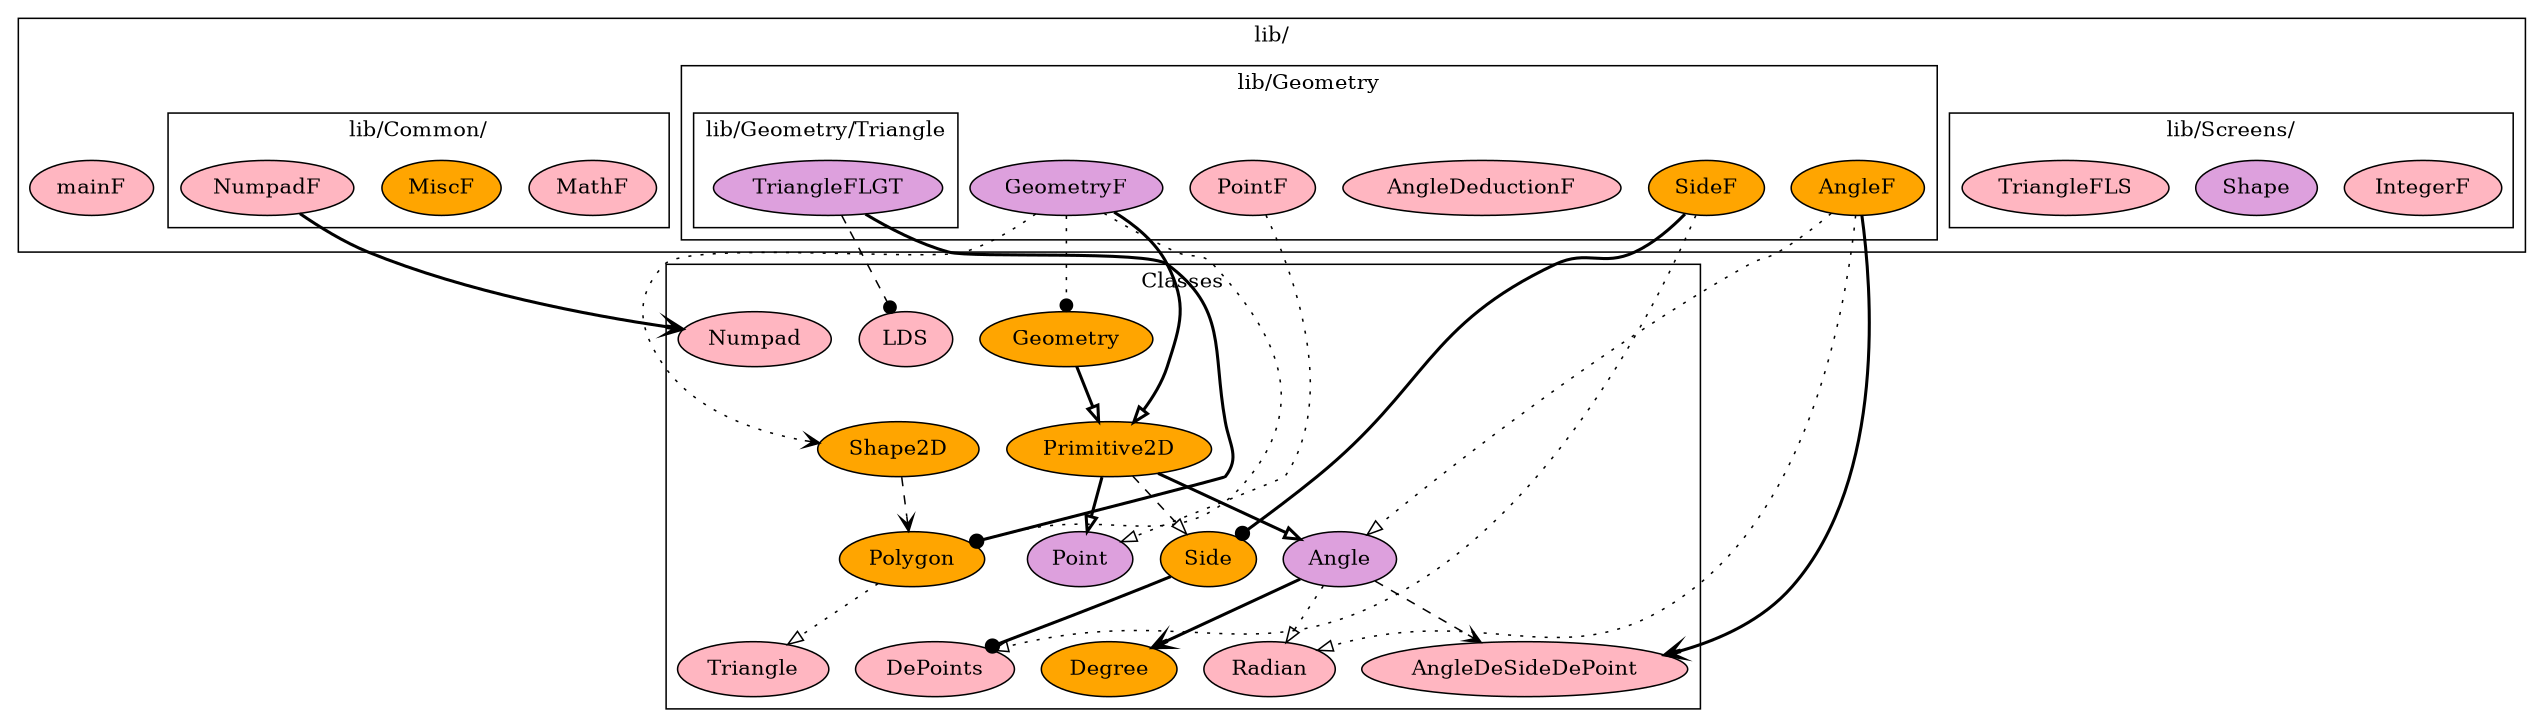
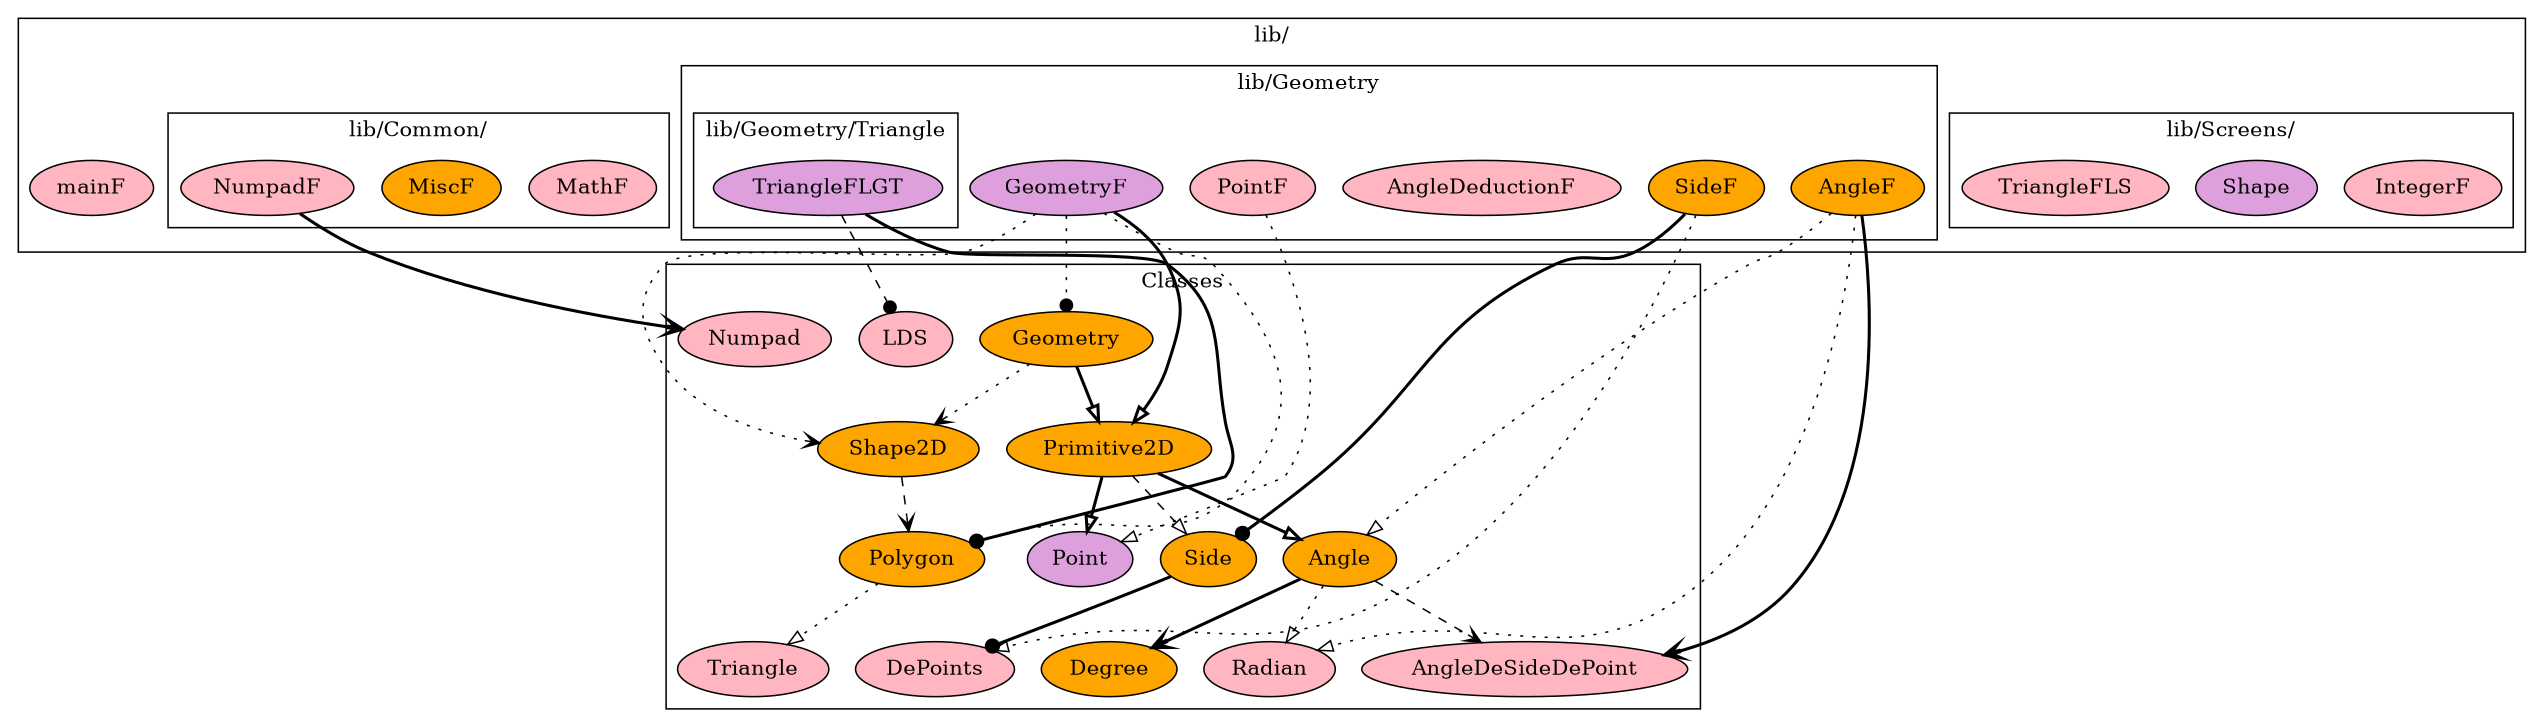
  digraph {
    node [fillcolor=lightpink style=filled]
    edge [arrowhead=onormal style=bold]
    Geometry [fillcolor=orange]
    Primitive2D [fillcolor=orange]
    Shape2D [fillcolor=orange]
    Polygon [fillcolor=orange]
-   Angle [fillcolor=plum]
+   Angle [fillcolor=orange]
    Radian
    Degree [fillcolor=orange]
    LDS
    Numpad
    Point [fillcolor=plum]
    Side [fillcolor=orange]
    DePoints
    Triangle
    AngleDeSideDePoint
    IntegerF
    n16 [fillcolor=plum label=Shape]
    TriangleFLS
    MathF
    MiscF [fillcolor=orange]
    NumpadF
    TriangleFLGT [fillcolor=plum]
    AngleF [fillcolor=orange]
    AngleDeductionF
    GeometryF [fillcolor=plum]
    PointF
    SideF [fillcolor=orange]
    mainF
    subgraph cluster_1 {
      label=Classes
      Geometry
      Primitive2D
      Shape2D
      Polygon
      Angle
      Radian
      Degree
      LDS
      Numpad
      Point
      Side
      DePoints
      Triangle
      AngleDeSideDePoint
    }
    subgraph cluster_2 {
      label="lib/"
      mainF
      subgraph cluster_3 {
        label="lib/Screens/"
        IntegerF
        n16
        TriangleFLS
      }
      subgraph cluster_4 {
        label="lib/Common/"
        MathF
        MiscF
        NumpadF
      }
      subgraph cluster_5 {
        label="lib/Geometry"
        AngleF
        AngleDeductionF
        GeometryF
        PointF
        SideF
        subgraph cluster_6 {
          label="lib/Geometry/Triangle"
          TriangleFLGT
        }
      }
    }
    subgraph sub_7 {
      Geometry
      Primitive2D
      Shape2D
      Polygon
      Angle
      Radian
      Degree
      LDS
      Numpad
      Point
      Side
      DePoints
      Triangle
      AngleDeSideDePoint
      NumpadF
      TriangleFLGT
      AngleF
      GeometryF
      PointF
      SideF
    }
    Geometry -> Primitive2D
+   Geometry -> Shape2D [arrowhead=vee style=dotted]
    Primitive2D -> Angle
    Primitive2D -> Point
    Primitive2D -> Side [style=dashed]
    Shape2D -> Polygon [arrowhead=vee style=dashed]
    Polygon -> Triangle [style=dotted]
    Angle -> Radian [style=dotted]
    Angle -> Degree [arrowhead=vee]
    Angle -> AngleDeSideDePoint [arrowhead=vee style=dashed]
    Side -> DePoints [arrowhead=dot]
    NumpadF -> Numpad [arrowhead=vee]
    TriangleFLGT -> Polygon [arrowhead=dot]
    TriangleFLGT -> LDS [arrowhead=dot style=dashed]
    AngleF -> Angle [style=dotted]
    AngleF -> Radian [style=dotted]
    AngleF -> AngleDeSideDePoint [arrowhead=vee]
    GeometryF -> Geometry [arrowhead=dot style=dotted]
    GeometryF -> Primitive2D
    GeometryF -> Shape2D [arrowhead=vee style=dotted]
    GeometryF -> Polygon [arrowhead=dot style=dotted]
    PointF -> Point [style=dotted]
    SideF -> Side [arrowhead=dot]
    SideF -> DePoints [style=dotted]
  }
